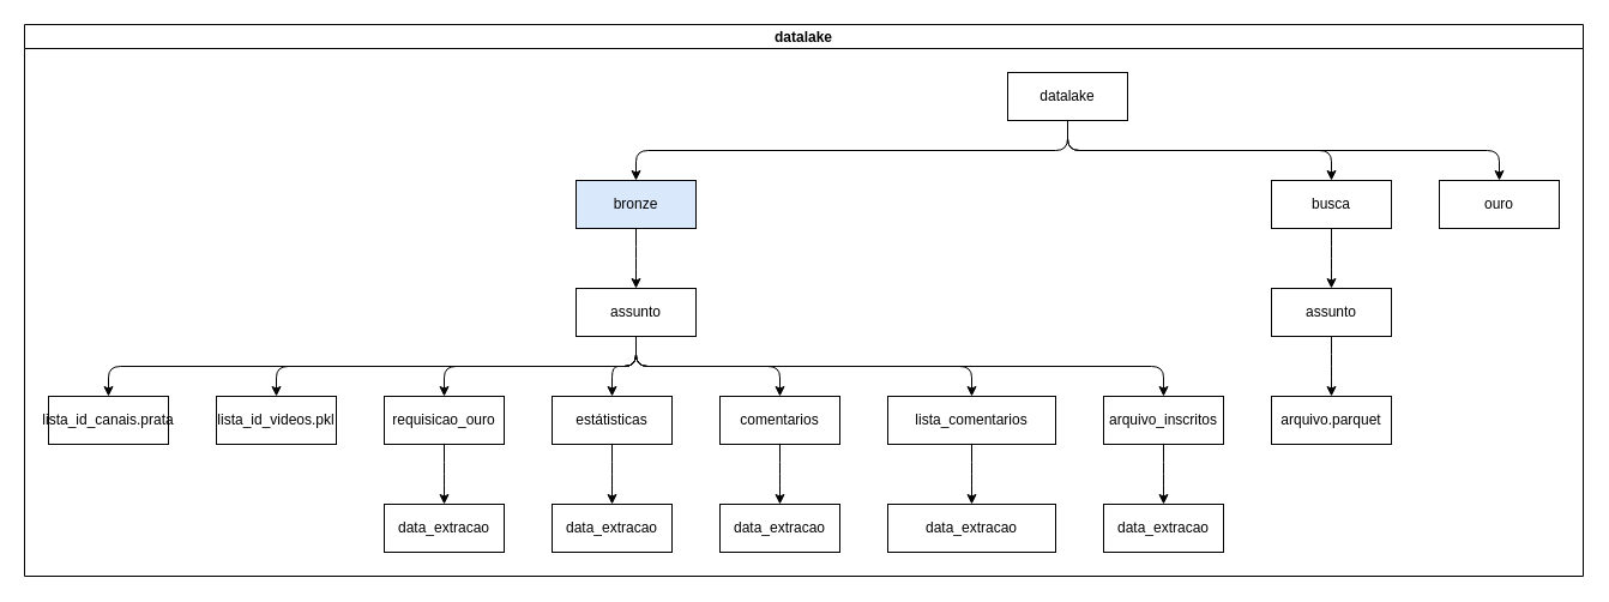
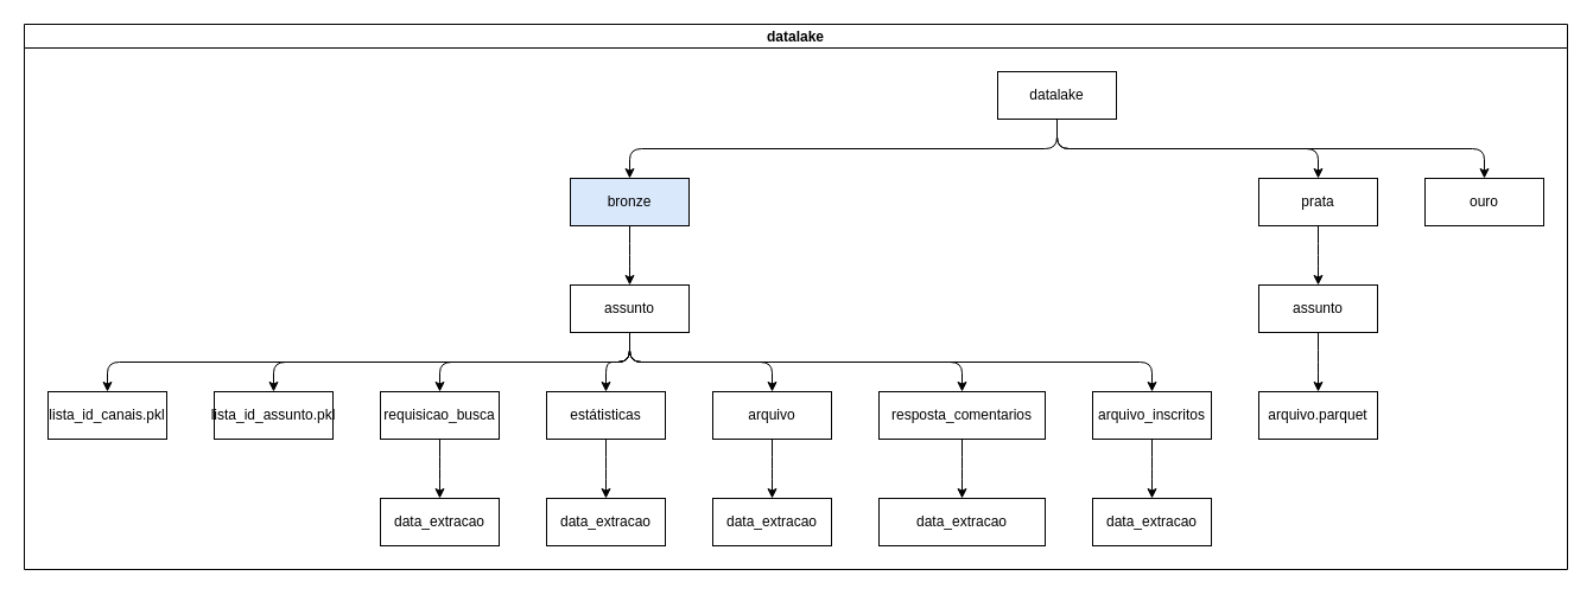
  <mxCell id="0" />
  <mxCell id="1" parent="0" />
  <mxCell id="2" value="datalake" style="swimlane;startSize=20;horizontal=1;childLayout=treeLayout;horizontalTree=0;resizable=0;containerType=tree;fontSize=12;" parent="1" vertex="1"><mxGeometry x="20" y="20" width="1300" height="460" as="geometry" /></mxCell>
  <mxCell id="3" value="datalake" style="whiteSpace=wrap;html=1;" parent="2" vertex="1"><mxGeometry x="820" y="40" width="100" height="40" as="geometry" /></mxCell>
  <mxCell id="4" value="bronze" style="whiteSpace=wrap;html=1;fillColor=#dae8fc;" parent="2" vertex="1"><mxGeometry x="460" y="130" width="100" height="40" as="geometry" /></mxCell>
  <mxCell id="5" value="" style="edgeStyle=elbowEdgeStyle;elbow=vertical;html=1;rounded=1;curved=0;sourcePerimeterSpacing=0;targetPerimeterSpacing=0;startSize=6;endSize=6;" parent="2" source="3" target="4" edge="1"><mxGeometry relative="1" as="geometry" /></mxCell>
- <mxCell id="6" value="busca" style="whiteSpace=wrap;html=1;" parent="2" vertex="1"><mxGeometry x="1040" y="130" width="100" height="40" as="geometry" /></mxCell>
+ <mxCell id="6" value="prata" style="whiteSpace=wrap;html=1;" parent="2" vertex="1"><mxGeometry x="1040" y="130" width="100" height="40" as="geometry" /></mxCell>
  <mxCell id="7" value="" style="edgeStyle=elbowEdgeStyle;elbow=vertical;html=1;rounded=1;curved=0;sourcePerimeterSpacing=0;targetPerimeterSpacing=0;startSize=6;endSize=6;" parent="2" source="3" target="6" edge="1"><mxGeometry relative="1" as="geometry" /></mxCell>
  <mxCell id="8" value="" style="edgeStyle=elbowEdgeStyle;elbow=vertical;html=1;rounded=1;curved=0;sourcePerimeterSpacing=0;targetPerimeterSpacing=0;startSize=6;endSize=6;" parent="2" source="3" target="9" edge="1"><mxGeometry relative="1" as="geometry"><mxPoint x="-5288.5" y="120" as="sourcePoint" /></mxGeometry></mxCell>
  <mxCell id="9" value="ouro" style="whiteSpace=wrap;html=1;" parent="2" vertex="1"><mxGeometry x="1180" y="130" width="100" height="40" as="geometry" /></mxCell>
  <mxCell id="10" value="" style="edgeStyle=elbowEdgeStyle;elbow=vertical;html=1;rounded=1;curved=0;sourcePerimeterSpacing=0;targetPerimeterSpacing=0;startSize=6;endSize=6;" parent="2" source="4" target="11" edge="1"><mxGeometry relative="1" as="geometry"><mxPoint x="-5278.5" y="120" as="sourcePoint" /></mxGeometry></mxCell>
  <mxCell id="11" value="assunto" style="whiteSpace=wrap;html=1;" parent="2" vertex="1"><mxGeometry x="460" y="220" width="100" height="40" as="geometry" /></mxCell>
  <mxCell id="12" value="" style="edgeStyle=elbowEdgeStyle;elbow=vertical;html=1;rounded=1;curved=0;sourcePerimeterSpacing=0;targetPerimeterSpacing=0;startSize=6;endSize=6;" parent="2" source="11" target="13" edge="1"><mxGeometry relative="1" as="geometry"><mxPoint x="-5180.5" y="210" as="sourcePoint" /></mxGeometry></mxCell>
- <mxCell id="13" value="lista_id_canais.prata" style="whiteSpace=wrap;html=1;" parent="2" vertex="1"><mxGeometry x="20" y="310" width="100" height="40" as="geometry" /></mxCell>
+ <mxCell id="13" value="lista_id_canais.pkl" style="whiteSpace=wrap;html=1;" parent="2" vertex="1"><mxGeometry x="20" y="310" width="100" height="40" as="geometry" /></mxCell>
  <mxCell id="14" value="" style="edgeStyle=elbowEdgeStyle;elbow=vertical;html=1;rounded=1;curved=0;sourcePerimeterSpacing=0;targetPerimeterSpacing=0;startSize=6;endSize=6;" parent="2" source="11" target="15" edge="1"><mxGeometry relative="1" as="geometry"><mxPoint x="-4970.5" y="300" as="sourcePoint" /></mxGeometry></mxCell>
- <mxCell id="15" value="lista_id_videos.pkl" style="whiteSpace=wrap;html=1;" parent="2" vertex="1"><mxGeometry x="160" y="310" width="100" height="40" as="geometry" /></mxCell>
+ <mxCell id="15" value="lista_id_assunto.pkl" style="whiteSpace=wrap;html=1;" parent="2" vertex="1"><mxGeometry x="160" y="310" width="100" height="40" as="geometry" /></mxCell>
  <mxCell id="16" value="" style="edgeStyle=elbowEdgeStyle;elbow=vertical;html=1;rounded=1;curved=0;sourcePerimeterSpacing=0;targetPerimeterSpacing=0;startSize=6;endSize=6;" parent="2" source="11" target="17" edge="1"><mxGeometry relative="1" as="geometry"><mxPoint x="-4690.5" y="300" as="sourcePoint" /></mxGeometry></mxCell>
- <mxCell id="17" value="requisicao_ouro" style="whiteSpace=wrap;html=1;" parent="2" vertex="1"><mxGeometry x="300" y="310" width="100" height="40" as="geometry" /></mxCell>
+ <mxCell id="17" value="requisicao_busca" style="whiteSpace=wrap;html=1;" parent="2" vertex="1"><mxGeometry x="300" y="310" width="100" height="40" as="geometry" /></mxCell>
  <mxCell id="18" value="" style="edgeStyle=elbowEdgeStyle;elbow=vertical;html=1;rounded=1;curved=0;sourcePerimeterSpacing=0;targetPerimeterSpacing=0;startSize=6;endSize=6;" parent="2" source="11" target="19" edge="1"><mxGeometry relative="1" as="geometry"><mxPoint x="-4340.5" y="300" as="sourcePoint" /></mxGeometry></mxCell>
  <mxCell id="19" value="estátisticas" style="whiteSpace=wrap;html=1;" parent="2" vertex="1"><mxGeometry x="440" y="310" width="100" height="40" as="geometry" /></mxCell>
  <mxCell id="20" value="" style="edgeStyle=elbowEdgeStyle;elbow=vertical;html=1;rounded=1;curved=0;sourcePerimeterSpacing=0;targetPerimeterSpacing=0;startSize=6;endSize=6;" parent="2" source="11" target="21" edge="1"><mxGeometry relative="1" as="geometry"><mxPoint x="-3920.5" y="300" as="sourcePoint" /></mxGeometry></mxCell>
- <mxCell id="21" value="comentarios" style="whiteSpace=wrap;html=1;" parent="2" vertex="1"><mxGeometry x="580" y="310" width="100" height="40" as="geometry" /></mxCell>
+ <mxCell id="21" value="arquivo" style="whiteSpace=wrap;html=1;" parent="2" vertex="1"><mxGeometry x="580" y="310" width="100" height="40" as="geometry" /></mxCell>
  <mxCell id="22" value="" style="edgeStyle=elbowEdgeStyle;elbow=vertical;html=1;rounded=1;curved=0;sourcePerimeterSpacing=0;targetPerimeterSpacing=0;startSize=6;endSize=6;" parent="2" source="11" target="23" edge="1"><mxGeometry relative="1" as="geometry"><mxPoint x="-3430.5" y="300" as="sourcePoint" /></mxGeometry></mxCell>
- <mxCell id="23" value="lista_comentarios" style="whiteSpace=wrap;html=1;" parent="2" vertex="1"><mxGeometry x="720" y="310" width="140" height="40" as="geometry" /></mxCell>
+ <mxCell id="23" value="resposta_comentarios" style="whiteSpace=wrap;html=1;" parent="2" vertex="1"><mxGeometry x="720" y="310" width="140" height="40" as="geometry" /></mxCell>
  <mxCell id="24" value="" style="edgeStyle=elbowEdgeStyle;elbow=vertical;html=1;rounded=1;curved=0;sourcePerimeterSpacing=0;targetPerimeterSpacing=0;startSize=6;endSize=6;" parent="2" source="6" target="25" edge="1"><mxGeometry relative="1" as="geometry"><mxPoint x="-1816" y="150" as="sourcePoint" /></mxGeometry></mxCell>
  <mxCell id="25" value="assunto" style="whiteSpace=wrap;html=1;" parent="2" vertex="1"><mxGeometry x="1040" y="220" width="100" height="40" as="geometry" /></mxCell>
  <mxCell id="26" value="" style="edgeStyle=elbowEdgeStyle;elbow=vertical;html=1;rounded=1;curved=0;sourcePerimeterSpacing=0;targetPerimeterSpacing=0;startSize=6;endSize=6;" parent="2" source="25" target="27" edge="1"><mxGeometry relative="1" as="geometry"><mxPoint x="-84" y="240" as="sourcePoint" /></mxGeometry></mxCell>
  <mxCell id="27" value="arquivo.parquet" style="whiteSpace=wrap;html=1;" parent="2" vertex="1"><mxGeometry x="1040" y="310" width="100" height="40" as="geometry" /></mxCell>
  <mxCell id="28" value="" style="edgeStyle=elbowEdgeStyle;elbow=vertical;html=1;rounded=1;curved=0;sourcePerimeterSpacing=0;targetPerimeterSpacing=0;startSize=6;endSize=6;" edge="1" target="29" source="17" parent="2"><mxGeometry relative="1" as="geometry"><mxPoint x="-125" y="350" as="sourcePoint" /></mxGeometry></mxCell>
  <mxCell id="29" value="data_extracao" style="whiteSpace=wrap;html=1;" vertex="1" parent="2"><mxGeometry x="300" y="400" width="100" height="40" as="geometry" /></mxCell>
  <mxCell id="30" value="" style="edgeStyle=elbowEdgeStyle;elbow=vertical;html=1;rounded=1;curved=0;sourcePerimeterSpacing=0;targetPerimeterSpacing=0;startSize=6;endSize=6;" edge="1" target="31" source="19" parent="2"><mxGeometry relative="1" as="geometry"><mxPoint x="-125" y="350" as="sourcePoint" /></mxGeometry></mxCell>
  <mxCell id="31" value="data_extracao" style="whiteSpace=wrap;html=1;" vertex="1" parent="2"><mxGeometry x="440" y="400" width="100" height="40" as="geometry" /></mxCell>
  <mxCell id="32" value="" style="edgeStyle=elbowEdgeStyle;elbow=vertical;html=1;rounded=1;curved=0;sourcePerimeterSpacing=0;targetPerimeterSpacing=0;startSize=6;endSize=6;" edge="1" target="33" source="21" parent="2"><mxGeometry relative="1" as="geometry"><mxPoint x="-45" y="350" as="sourcePoint" /></mxGeometry></mxCell>
  <mxCell id="33" value="data_extracao" style="whiteSpace=wrap;html=1;" vertex="1" parent="2"><mxGeometry x="580" y="400" width="100" height="40" as="geometry" /></mxCell>
  <mxCell id="34" value="" style="edgeStyle=elbowEdgeStyle;elbow=vertical;html=1;rounded=1;curved=0;sourcePerimeterSpacing=0;targetPerimeterSpacing=0;startSize=6;endSize=6;" edge="1" target="35" source="23" parent="2"><mxGeometry relative="1" as="geometry"><mxPoint x="-45" y="350" as="sourcePoint" /></mxGeometry></mxCell>
  <mxCell id="35" value="data_extracao" style="whiteSpace=wrap;html=1;" vertex="1" parent="2"><mxGeometry x="720" y="400" width="140" height="40" as="geometry" /></mxCell>
  <mxCell id="36" value="" style="edgeStyle=elbowEdgeStyle;elbow=vertical;html=1;rounded=1;curved=0;sourcePerimeterSpacing=0;targetPerimeterSpacing=0;startSize=6;endSize=6;" edge="1" target="37" source="11" parent="2"><mxGeometry relative="1" as="geometry"><mxPoint x="-125" y="350" as="sourcePoint" /></mxGeometry></mxCell>
  <mxCell id="37" value="arquivo_inscritos" style="whiteSpace=wrap;html=1;" vertex="1" parent="2"><mxGeometry x="900" y="310" width="100" height="40" as="geometry" /></mxCell>
  <mxCell id="38" value="" style="edgeStyle=elbowEdgeStyle;elbow=vertical;html=1;rounded=1;curved=0;sourcePerimeterSpacing=0;targetPerimeterSpacing=0;startSize=6;endSize=6;" edge="1" target="39" source="37" parent="2"><mxGeometry relative="1" as="geometry"><mxPoint x="640" y="350" as="sourcePoint" /></mxGeometry></mxCell>
  <mxCell id="39" value="data_extracao" style="whiteSpace=wrap;html=1;" vertex="1" parent="2"><mxGeometry x="900" y="400" width="100" height="40" as="geometry" /></mxCell>
